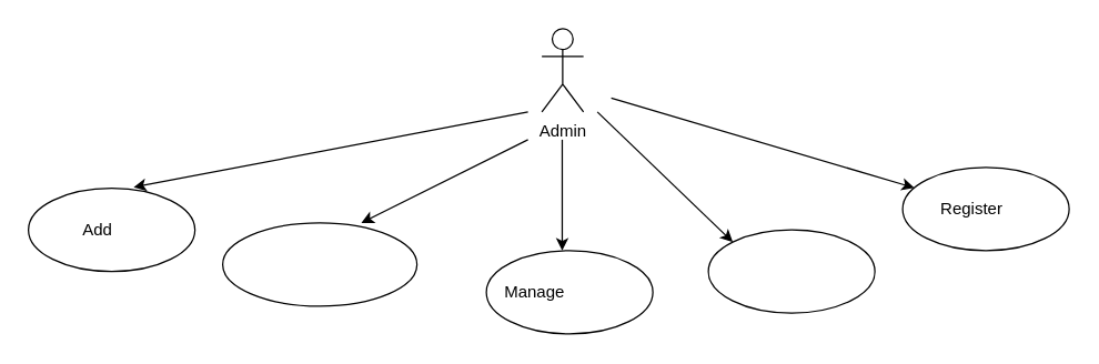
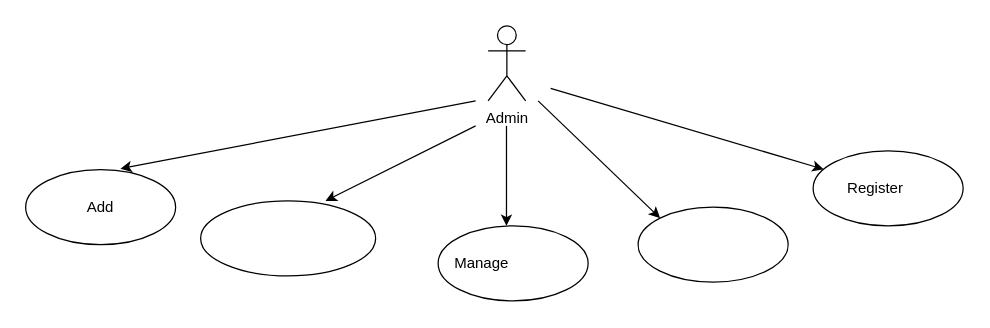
  <mxCell id="0" />
  <mxCell id="1" parent="0" />
  <mxCell id="2" value="Admin" style="shape=umlActor;verticalLabelPosition=bottom;verticalAlign=top;html=1;outlineConnect=0;" parent="1" vertex="1"><mxGeometry x="390" y="20" width="30" height="60" as="geometry" /></mxCell>
  <mxCell id="3" value="" style="ellipse;whiteSpace=wrap;html=1;" parent="1" vertex="1"><mxGeometry x="20" y="135" width="120" height="60" as="geometry" /></mxCell>
  <mxCell id="4" value="" style="ellipse;whiteSpace=wrap;html=1;" parent="1" vertex="1"><mxGeometry x="160" y="160" width="140" height="60" as="geometry" /></mxCell>
  <mxCell id="5" value="" style="ellipse;whiteSpace=wrap;html=1;" parent="1" vertex="1"><mxGeometry x="350" y="180" width="120" height="60" as="geometry" /></mxCell>
- <mxCell id="6" value="Add" style="text;html=1;align=center;verticalAlign=middle;whiteSpace=wrap;rounded=0;" parent="1" vertex="1"><mxGeometry x="40" y="150" width="60" height="30" as="geometry" /></mxCell>
+ <mxCell id="6" value="Add" style="text;html=1;align=center;verticalAlign=middle;whiteSpace=wrap;rounded=0;" parent="1" vertex="1"><mxGeometry x="50" y="150" width="60" height="30" as="geometry" /></mxCell>
  <mxCell id="7" value="Manage" style="text;html=1;align=center;verticalAlign=middle;whiteSpace=wrap;rounded=0;" parent="1" vertex="1"><mxGeometry x="355" y="195" width="60" height="30" as="geometry" /></mxCell>
  <mxCell id="8" value="" style="endArrow=classic;html=1;rounded=0;entryX=0.632;entryY=-0.013;entryDx=0;entryDy=0;entryPerimeter=0;" parent="1" target="3" edge="1"><mxGeometry width="50" height="50" relative="1" as="geometry"><mxPoint x="380" y="80" as="sourcePoint" /><mxPoint x="330" y="90" as="targetPoint" /></mxGeometry></mxCell>
  <mxCell id="9" value="" style="endArrow=classic;html=1;rounded=0;entryX=0.5;entryY=0;entryDx=0;entryDy=0;" parent="1" edge="1"><mxGeometry width="50" height="50" relative="1" as="geometry"><mxPoint x="404.68" y="100" as="sourcePoint" /><mxPoint x="404.68" y="180" as="targetPoint" /></mxGeometry></mxCell>
  <mxCell id="10" value="" style="endArrow=classic;html=1;rounded=0;entryX=0.714;entryY=0;entryDx=0;entryDy=0;entryPerimeter=0;" parent="1" target="4" edge="1"><mxGeometry width="50" height="50" relative="1" as="geometry"><mxPoint x="380" y="100" as="sourcePoint" /><mxPoint x="359.96" y="170" as="targetPoint" /></mxGeometry></mxCell>
  <mxCell id="11" value="" style="ellipse;whiteSpace=wrap;html=1;" vertex="1" parent="1"><mxGeometry x="510" y="165" width="120" height="60" as="geometry" /></mxCell>
  <mxCell id="12" value="" style="ellipse;whiteSpace=wrap;html=1;" vertex="1" parent="1"><mxGeometry x="650" y="120" width="120" height="60" as="geometry" /></mxCell>
  <mxCell id="13" style="edgeStyle=orthogonalEdgeStyle;rounded=0;orthogonalLoop=1;jettySize=auto;html=1;exitX=0.5;exitY=1;exitDx=0;exitDy=0;" edge="1" parent="1" source="12" target="12"><mxGeometry relative="1" as="geometry" /></mxCell>
  <mxCell id="14" value="Register" style="text;html=1;align=center;verticalAlign=middle;whiteSpace=wrap;rounded=0;" vertex="1" parent="1"><mxGeometry x="670" y="135" width="60" height="30" as="geometry" /></mxCell>
  <mxCell id="15" value="" style="endArrow=classic;html=1;rounded=0;entryX=0;entryY=0;entryDx=0;entryDy=0;" edge="1" parent="1" target="11"><mxGeometry width="50" height="50" relative="1" as="geometry"><mxPoint x="430" y="80" as="sourcePoint" /><mxPoint x="520" y="60" as="targetPoint" /></mxGeometry></mxCell>
  <mxCell id="16" value="" style="endArrow=classic;html=1;rounded=0;" edge="1" parent="1" target="12"><mxGeometry width="50" height="50" relative="1" as="geometry"><mxPoint x="440" y="70" as="sourcePoint" /><mxPoint x="590" y="60" as="targetPoint" /></mxGeometry></mxCell>
